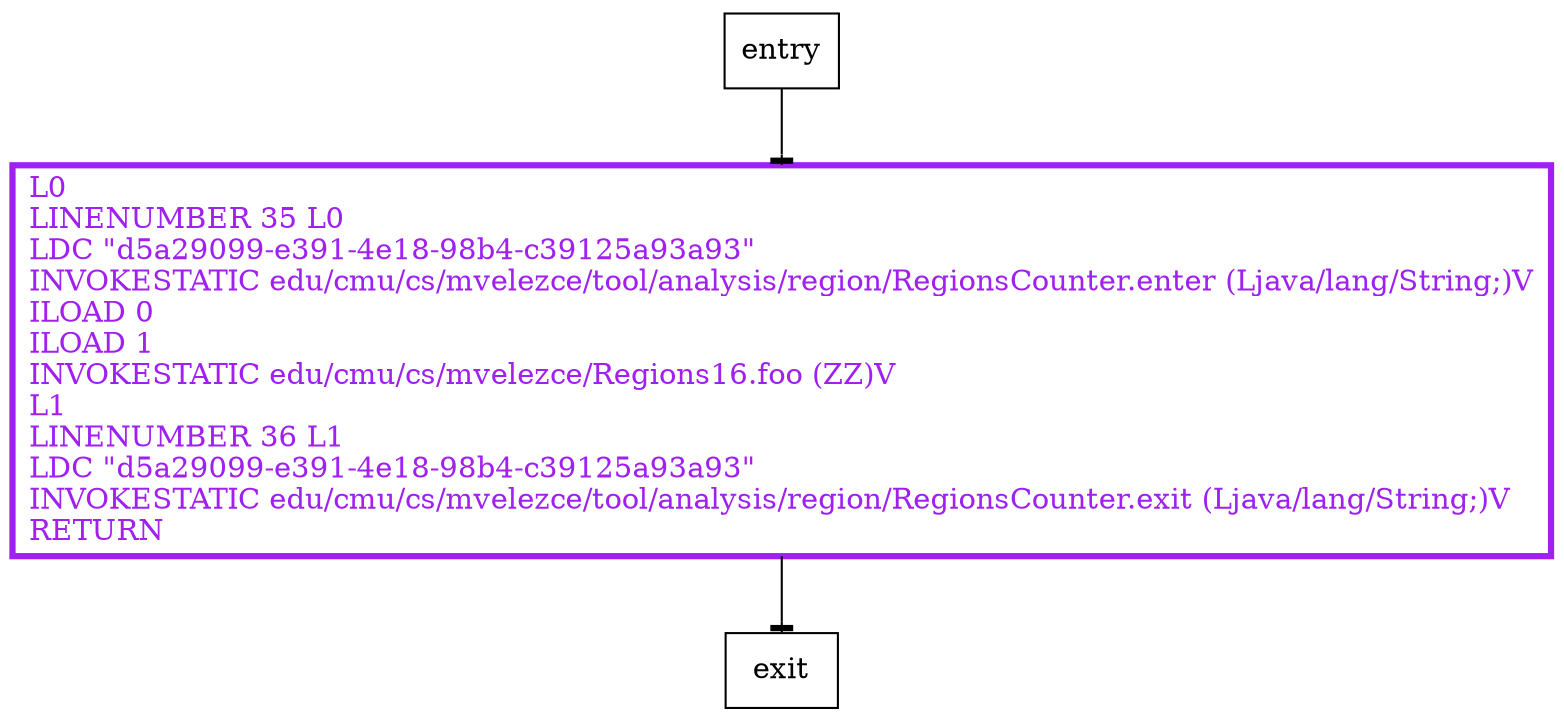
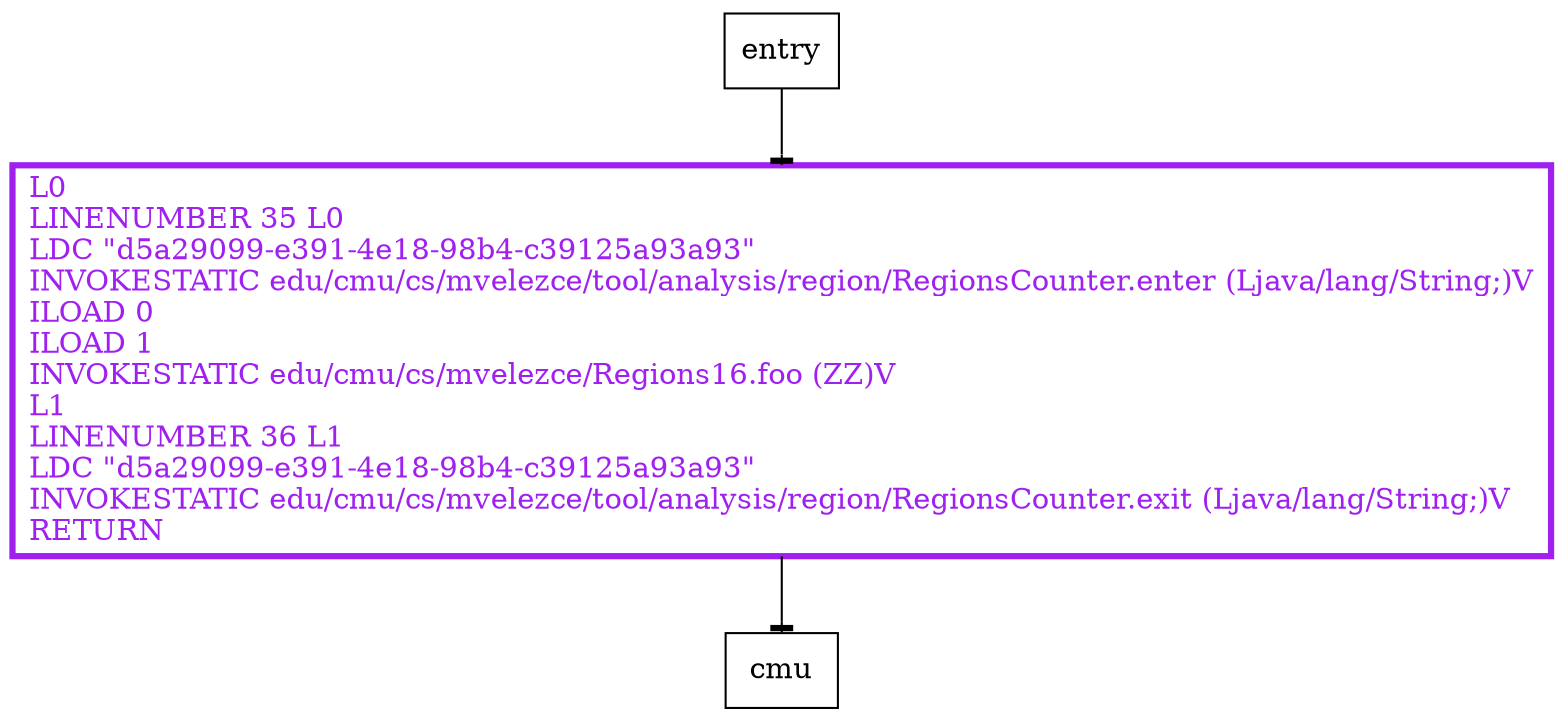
  digraph {
    node [shape=record]
    edge [arrowhead=tee]
    n1 [color=purple fontcolor=purple label="L0\lLINENUMBER 35 L0\lLDC \"d5a29099-e391-4e18-98b4-c39125a93a93\"\lINVOKESTATIC edu/cmu/cs/mvelezce/tool/analysis/region/RegionsCounter.enter (Ljava/lang/String;)V\lILOAD 0\lILOAD 1\lINVOKESTATIC edu/cmu/cs/mvelezce/Regions16.foo (ZZ)V\lL1\lLINENUMBER 36 L1\lLDC \"d5a29099-e391-4e18-98b4-c39125a93a93\"\lINVOKESTATIC edu/cmu/cs/mvelezce/tool/analysis/region/RegionsCounter.exit (Ljava/lang/String;)V\lRETURN\l" penwidth=3]
-   exit
+   exit [label=cmu]
    entry
    n1 -> exit
    entry -> n1
  }
